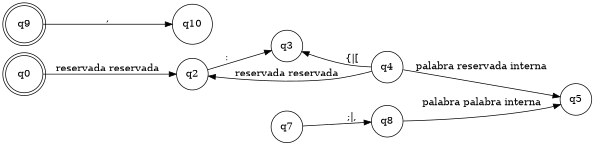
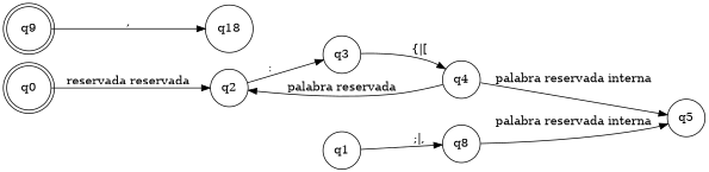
  digraph {
    rankdir=LR
    node [shape=circle]
    q0 [shape=doublecircle]
    q2
    q3
    q9 [shape=doublecircle]
-   q10
+   q10 [label=q18]
    q4
    q5
-   q7
+   q7 [label=q1]
    q8
    q0 -> q2 [label="reservada reservada"]
    q2 -> q3 [label=":"]
-   q4 -> q3 [label="{|["]
+   q3 -> q4 [label="{|["]
    q9 -> q10 [label=","]
-   q4 -> q2 [label="reservada reservada"]
+   q4 -> q2 [label="palabra reservada"]
    q4 -> q5 [label="palabra reservada interna"]
    q7 -> q8 [label=";|,"]
-   q8 -> q5 [label="palabra palabra interna"]
+   q8 -> q5 [label="palabra reservada interna"]
  }
